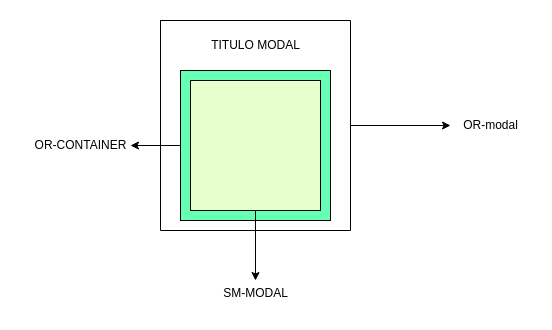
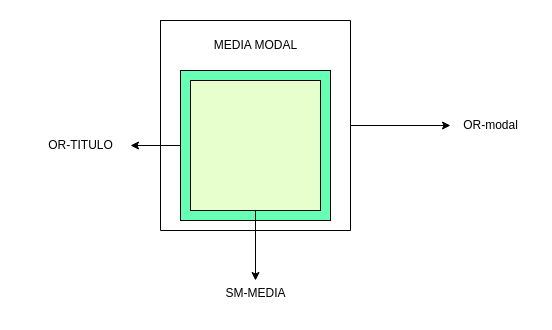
  <mxCell id="0" />
  <mxCell id="1" parent="0" />
  <mxCell id="2" value="" style="shape=table;startSize=0;container=1;collapsible=0;childLayout=tableLayout;" vertex="1" parent="1"><mxGeometry x="160" y="20" width="190" height="210" as="geometry" /></mxCell>
  <mxCell id="3" value="" style="shape=tableRow;horizontal=0;startSize=0;swimlaneHead=0;swimlaneBody=0;strokeColor=inherit;top=0;left=0;bottom=0;right=0;collapsible=0;dropTarget=0;fillColor=none;points=[[0,0.5],[1,0.5]];portConstraint=eastwest;" vertex="1" parent="2"><mxGeometry width="190" height="210" as="geometry" /></mxCell>
  <mxCell id="4" value="" style="shape=partialRectangle;html=1;whiteSpace=wrap;connectable=0;strokeColor=inherit;overflow=hidden;fillColor=none;top=0;left=0;bottom=0;right=0;pointerEvents=1;" vertex="1" parent="3"><mxGeometry width="190" height="210" as="geometry"><mxRectangle width="190" height="210" as="alternateBounds" /></mxGeometry></mxCell>
  <mxCell id="5" style="edgeStyle=none;html=1;exitX=0;exitY=0.5;exitDx=0;exitDy=0;fillColor=#66FFB3;" edge="1" parent="1" source="6"><mxGeometry relative="1" as="geometry"><mxPoint x="130" y="145" as="targetPoint" /></mxGeometry></mxCell>
  <mxCell id="6" value="" style="whiteSpace=wrap;html=1;fillColor=#66FFB3;" vertex="1" parent="1"><mxGeometry x="180" y="70" width="150" height="150" as="geometry" /></mxCell>
  <mxCell id="7" style="edgeStyle=none;html=1;exitX=1;exitY=0.5;exitDx=0;exitDy=0;" edge="1" parent="1" source="3"><mxGeometry relative="1" as="geometry"><mxPoint x="450" y="125" as="targetPoint" /></mxGeometry></mxCell>
  <mxCell id="8" value="OR-modal" style="text;html=1;align=center;verticalAlign=middle;resizable=0;points=[];autosize=1;strokeColor=none;fillColor=none;" vertex="1" parent="1"><mxGeometry x="450" y="110" width="80" height="30" as="geometry" /></mxCell>
- <mxCell id="9" value="OR-CONTAINER" style="text;html=1;align=center;verticalAlign=middle;resizable=0;points=[];autosize=1;strokeColor=none;fillColor=none;" vertex="1" parent="1"><mxGeometry x="20" y="130" width="120" height="30" as="geometry" /></mxCell>
+ <mxCell id="9" value="OR-TITULO" style="text;html=1;align=center;verticalAlign=middle;resizable=0;points=[];autosize=1;strokeColor=none;fillColor=none;" vertex="1" parent="1"><mxGeometry x="20" y="130" width="120" height="30" as="geometry" /></mxCell>
  <mxCell id="10" style="edgeStyle=none;html=1;exitX=0.5;exitY=1;exitDx=0;exitDy=0;" edge="1" parent="1" source="11"><mxGeometry relative="1" as="geometry"><mxPoint x="255" y="280" as="targetPoint" /></mxGeometry></mxCell>
  <mxCell id="11" value="" style="whiteSpace=wrap;html=1;fillColor=#E6FFCC;" vertex="1" parent="1"><mxGeometry x="190" y="80" width="130" height="130" as="geometry" /></mxCell>
- <mxCell id="12" value="SM-MODAL" style="text;html=1;align=center;verticalAlign=middle;resizable=0;points=[];autosize=1;strokeColor=none;fillColor=none;" vertex="1" parent="1"><mxGeometry x="215" y="278" width="80" height="30" as="geometry" /></mxCell>
- <mxCell id="13" value="TITULO MODAL" style="text;html=1;align=center;verticalAlign=middle;resizable=0;points=[];autosize=1;strokeColor=none;fillColor=none;" vertex="1" parent="1"><mxGeometry x="200" y="30" width="110" height="30" as="geometry" /></mxCell>
+ <mxCell id="12" value="SM-MEDIA" style="text;html=1;align=center;verticalAlign=middle;resizable=0;points=[];autosize=1;strokeColor=none;fillColor=none;" vertex="1" parent="1"><mxGeometry x="215" y="278" width="80" height="30" as="geometry" /></mxCell>
+ <mxCell id="13" value="MEDIA MODAL" style="text;html=1;align=center;verticalAlign=middle;resizable=0;points=[];autosize=1;strokeColor=none;fillColor=none;" vertex="1" parent="1"><mxGeometry x="200" y="30" width="110" height="30" as="geometry" /></mxCell>
